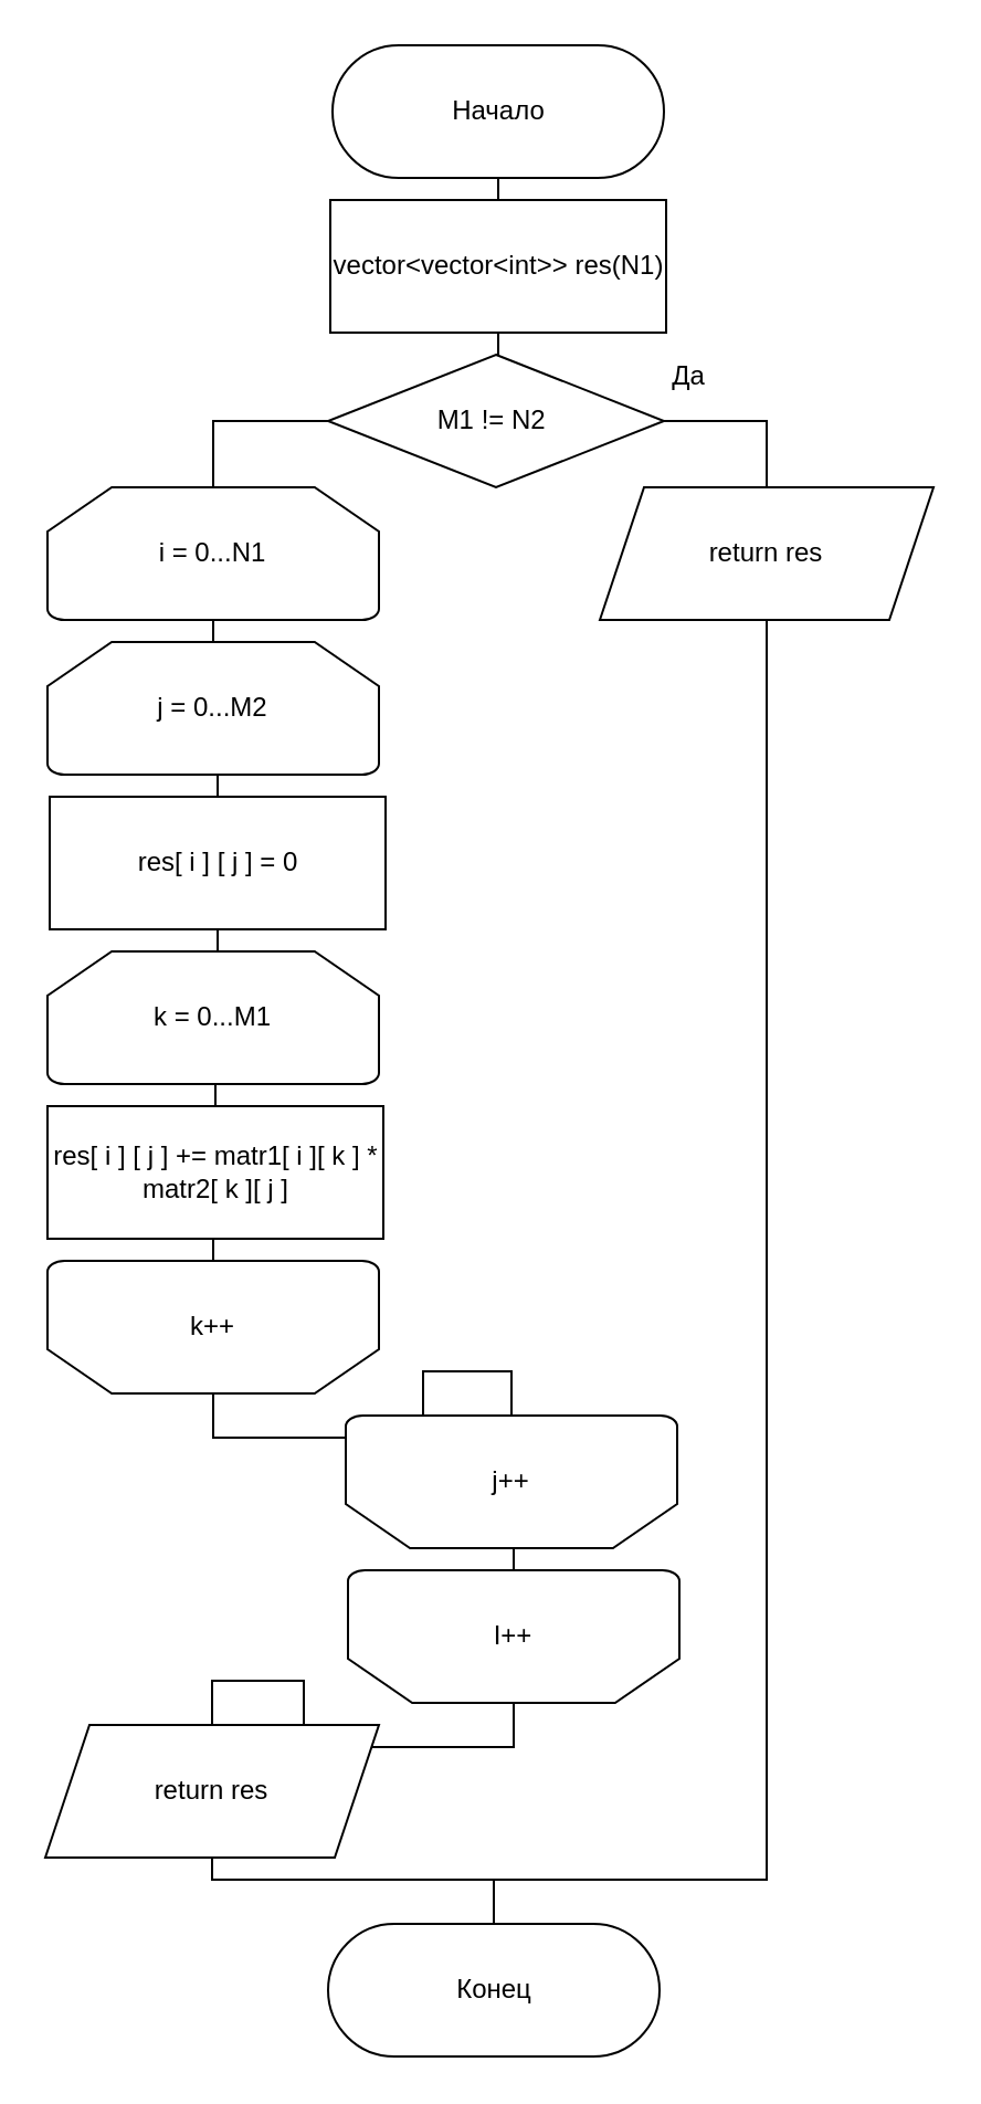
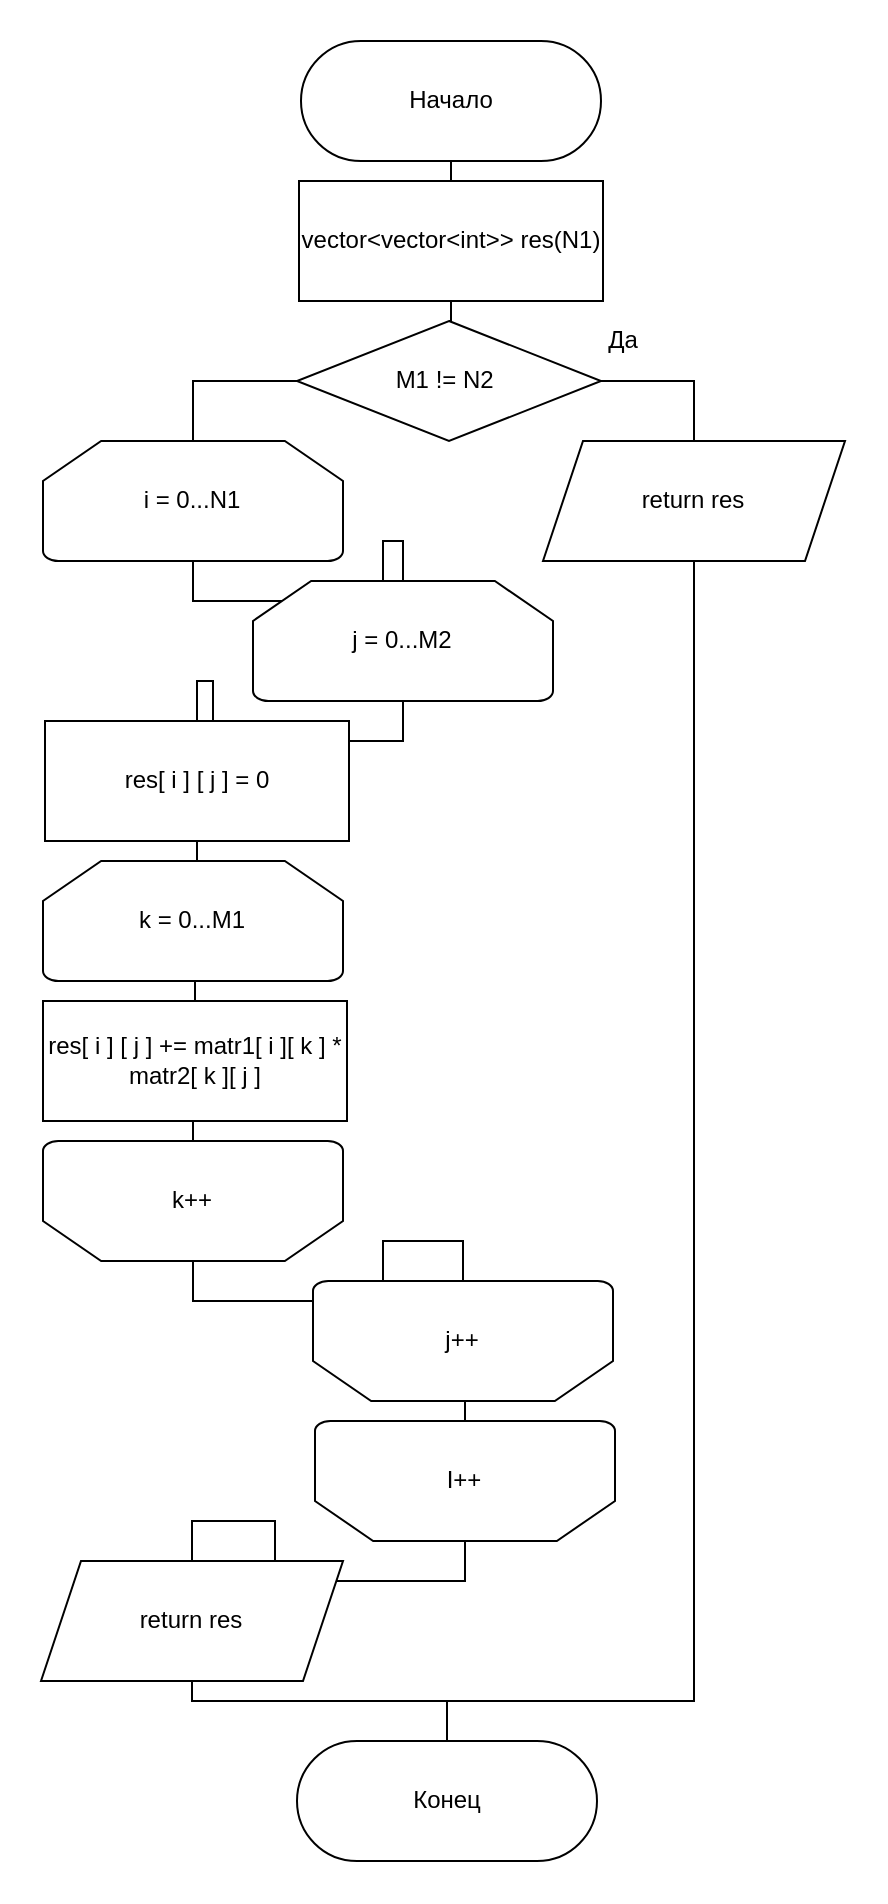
  <mxCell id="0" />
  <mxCell id="1" parent="0" />
  <mxCell id="2" style="edgeStyle=orthogonalEdgeStyle;rounded=0;orthogonalLoop=1;jettySize=auto;html=1;exitX=0.5;exitY=0.5;exitDx=0;exitDy=30;exitPerimeter=0;entryX=0.5;entryY=0;entryDx=0;entryDy=0;endArrow=none;endFill=0;" edge="1" parent="1" source="3" target="4"><mxGeometry relative="1" as="geometry" /></mxCell>
  <mxCell id="3" value="Начало" style="html=1;dashed=0;whitespace=wrap;shape=mxgraph.dfd.start" vertex="1" parent="1"><mxGeometry x="150" y="20" width="150" height="60" as="geometry" /></mxCell>
  <mxCell id="4" value="vector&amp;lt;vector&amp;lt;int&amp;gt;&amp;gt; res(N1)" style="html=1;dashed=0;whitespace=wrap;" vertex="1" parent="1"><mxGeometry x="149" y="90" width="152" height="60" as="geometry" /></mxCell>
  <mxCell id="5" style="edgeStyle=orthogonalEdgeStyle;rounded=0;orthogonalLoop=1;jettySize=auto;html=1;exitX=0.5;exitY=0;exitDx=0;exitDy=0;entryX=0.5;entryY=1;entryDx=0;entryDy=0;endArrow=none;endFill=0;" edge="1" parent="1" source="8" target="4"><mxGeometry relative="1" as="geometry" /></mxCell>
  <mxCell id="6" style="edgeStyle=orthogonalEdgeStyle;rounded=0;orthogonalLoop=1;jettySize=auto;html=1;exitX=1;exitY=0.5;exitDx=0;exitDy=0;entryX=0.5;entryY=0;entryDx=0;entryDy=0;endArrow=none;endFill=0;" edge="1" parent="1" source="8" target="10"><mxGeometry relative="1" as="geometry" /></mxCell>
  <mxCell id="7" style="edgeStyle=orthogonalEdgeStyle;rounded=0;orthogonalLoop=1;jettySize=auto;html=1;exitX=0;exitY=0.5;exitDx=0;exitDy=0;entryX=0.5;entryY=0;entryDx=0;entryDy=0;entryPerimeter=0;endArrow=none;endFill=0;" edge="1" parent="1" source="8" target="12"><mxGeometry relative="1" as="geometry" /></mxCell>
  <mxCell id="8" value="M1 != N2&amp;nbsp;" style="rhombus;whiteSpace=wrap;html=1;" vertex="1" parent="1"><mxGeometry x="148" y="160" width="152" height="60" as="geometry" /></mxCell>
  <mxCell id="9" style="edgeStyle=orthogonalEdgeStyle;rounded=0;orthogonalLoop=1;jettySize=auto;html=1;exitX=0.5;exitY=1;exitDx=0;exitDy=0;endArrow=none;endFill=0;" edge="1" parent="1" source="10"><mxGeometry relative="1" as="geometry"><mxPoint x="221" y="850" as="targetPoint" /><Array as="points"><mxPoint x="347" y="850" /></Array></mxGeometry></mxCell>
  <mxCell id="10" value="return res" style="shape=parallelogram;perimeter=parallelogramPerimeter;whiteSpace=wrap;html=1;fixedSize=1;" vertex="1" parent="1"><mxGeometry x="271" y="220" width="151" height="60" as="geometry" /></mxCell>
  <mxCell id="11" style="edgeStyle=orthogonalEdgeStyle;rounded=0;orthogonalLoop=1;jettySize=auto;html=1;exitX=0.5;exitY=1;exitDx=0;exitDy=0;exitPerimeter=0;entryX=0.5;entryY=0;entryDx=0;entryDy=0;entryPerimeter=0;endArrow=none;endFill=0;" edge="1" parent="1" source="12" target="14"><mxGeometry relative="1" as="geometry" /></mxCell>
  <mxCell id="12" value="i = 0...N1" style="strokeWidth=1;html=1;shape=mxgraph.flowchart.loop_limit;whiteSpace=wrap;" vertex="1" parent="1"><mxGeometry x="21" y="220" width="150" height="60" as="geometry" /></mxCell>
  <mxCell id="13" style="edgeStyle=orthogonalEdgeStyle;rounded=0;orthogonalLoop=1;jettySize=auto;html=1;exitX=0.5;exitY=1;exitDx=0;exitDy=0;exitPerimeter=0;entryX=0.5;entryY=0;entryDx=0;entryDy=0;endArrow=none;endFill=0;" edge="1" parent="1" source="14" target="18"><mxGeometry relative="1" as="geometry" /></mxCell>
- <mxCell id="14" value="j = 0...M2" style="strokeWidth=1;html=1;shape=mxgraph.flowchart.loop_limit;whiteSpace=wrap;" vertex="1" parent="1"><mxGeometry x="21" y="290" width="150" height="60" as="geometry" /></mxCell>
+ <mxCell id="14" value="j = 0...M2" style="strokeWidth=1;html=1;shape=mxgraph.flowchart.loop_limit;whiteSpace=wrap;" vertex="1" parent="1"><mxGeometry x="126" y="290" width="150" height="60" as="geometry" /></mxCell>
  <mxCell id="15" style="edgeStyle=orthogonalEdgeStyle;rounded=0;orthogonalLoop=1;jettySize=auto;html=1;exitX=0.5;exitY=0;exitDx=0;exitDy=0;exitPerimeter=0;entryX=0.5;entryY=1;entryDx=0;entryDy=0;endArrow=none;endFill=0;" edge="1" parent="1" source="17" target="18"><mxGeometry relative="1" as="geometry" /></mxCell>
  <mxCell id="16" style="edgeStyle=orthogonalEdgeStyle;rounded=0;orthogonalLoop=1;jettySize=auto;html=1;exitX=0.5;exitY=1;exitDx=0;exitDy=0;exitPerimeter=0;entryX=0.5;entryY=0;entryDx=0;entryDy=0;endArrow=none;endFill=0;" edge="1" parent="1" source="17" target="20"><mxGeometry relative="1" as="geometry" /></mxCell>
  <mxCell id="17" value="k = 0...M1" style="strokeWidth=1;html=1;shape=mxgraph.flowchart.loop_limit;whiteSpace=wrap;" vertex="1" parent="1"><mxGeometry x="21" y="430" width="150" height="60" as="geometry" /></mxCell>
  <mxCell id="18" value="res[ i ] [ j ] = 0" style="html=1;dashed=0;whitespace=wrap;" vertex="1" parent="1"><mxGeometry x="22" y="360" width="152" height="60" as="geometry" /></mxCell>
  <mxCell id="19" style="edgeStyle=orthogonalEdgeStyle;rounded=0;orthogonalLoop=1;jettySize=auto;html=1;exitX=0.5;exitY=1;exitDx=0;exitDy=0;entryX=0.5;entryY=1;entryDx=0;entryDy=0;entryPerimeter=0;endArrow=none;endFill=0;" edge="1" parent="1" source="20" target="22"><mxGeometry relative="1" as="geometry" /></mxCell>
  <mxCell id="20" value="res[ i ] [ j ] += matr1[ i ][ k ] *&lt;br&gt;matr2[ k ][ j ]" style="html=1;dashed=0;whitespace=wrap;" vertex="1" parent="1"><mxGeometry x="21" y="500" width="152" height="60" as="geometry" /></mxCell>
  <mxCell id="21" style="edgeStyle=orthogonalEdgeStyle;rounded=0;orthogonalLoop=1;jettySize=auto;html=1;exitX=0.5;exitY=0;exitDx=0;exitDy=0;exitPerimeter=0;entryX=0.5;entryY=1;entryDx=0;entryDy=0;entryPerimeter=0;endArrow=none;endFill=0;" edge="1" parent="1" source="22" target="24"><mxGeometry relative="1" as="geometry" /></mxCell>
  <mxCell id="22" value="k++" style="strokeWidth=1;html=1;shape=mxgraph.flowchart.loop_limit;whiteSpace=wrap;direction=west;" vertex="1" parent="1"><mxGeometry x="21" y="570" width="150" height="60" as="geometry" /></mxCell>
  <mxCell id="23" style="edgeStyle=orthogonalEdgeStyle;rounded=0;orthogonalLoop=1;jettySize=auto;html=1;exitX=0.5;exitY=0;exitDx=0;exitDy=0;exitPerimeter=0;entryX=0.5;entryY=1;entryDx=0;entryDy=0;entryPerimeter=0;endArrow=none;endFill=0;" edge="1" parent="1" source="24" target="26"><mxGeometry relative="1" as="geometry" /></mxCell>
  <mxCell id="24" value="j++" style="strokeWidth=1;html=1;shape=mxgraph.flowchart.loop_limit;whiteSpace=wrap;direction=west;" vertex="1" parent="1"><mxGeometry x="156" y="640" width="150" height="60" as="geometry" /></mxCell>
  <mxCell id="25" style="edgeStyle=orthogonalEdgeStyle;rounded=0;orthogonalLoop=1;jettySize=auto;html=1;exitX=0.5;exitY=0;exitDx=0;exitDy=0;exitPerimeter=0;entryX=0.5;entryY=0;entryDx=0;entryDy=0;endArrow=none;endFill=0;" edge="1" parent="1" source="26" target="28"><mxGeometry relative="1" as="geometry" /></mxCell>
  <mxCell id="26" value="I++" style="strokeWidth=1;html=1;shape=mxgraph.flowchart.loop_limit;whiteSpace=wrap;direction=west;" vertex="1" parent="1"><mxGeometry x="157" y="710" width="150" height="60" as="geometry" /></mxCell>
  <mxCell id="27" style="edgeStyle=orthogonalEdgeStyle;rounded=0;orthogonalLoop=1;jettySize=auto;html=1;exitX=0.5;exitY=1;exitDx=0;exitDy=0;entryX=0.5;entryY=0.5;entryDx=0;entryDy=-30;entryPerimeter=0;endArrow=none;endFill=0;" edge="1" parent="1" source="28" target="29"><mxGeometry relative="1" as="geometry"><Array as="points"><mxPoint x="96" y="850" /><mxPoint x="223" y="850" /></Array></mxGeometry></mxCell>
  <mxCell id="28" value="return res" style="shape=parallelogram;perimeter=parallelogramPerimeter;whiteSpace=wrap;html=1;fixedSize=1;" vertex="1" parent="1"><mxGeometry x="20" y="780" width="151" height="60" as="geometry" /></mxCell>
  <mxCell id="29" value="Конец" style="html=1;dashed=0;whitespace=wrap;shape=mxgraph.dfd.start" vertex="1" parent="1"><mxGeometry x="148" y="870" width="150" height="60" as="geometry" /></mxCell>
  <mxCell id="30" value="Да" style="text;html=1;align=center;verticalAlign=middle;resizable=0;points=[];autosize=1;strokeColor=none;fillColor=none;" vertex="1" parent="1"><mxGeometry x="291" y="155" width="40" height="30" as="geometry" /></mxCell>
